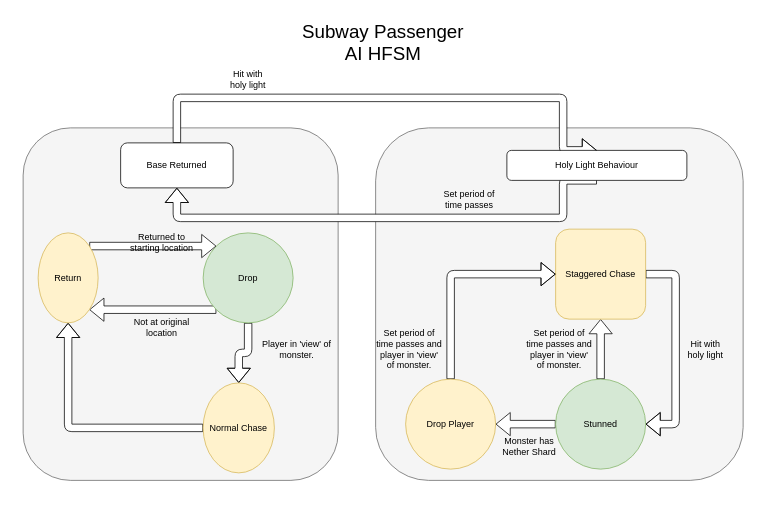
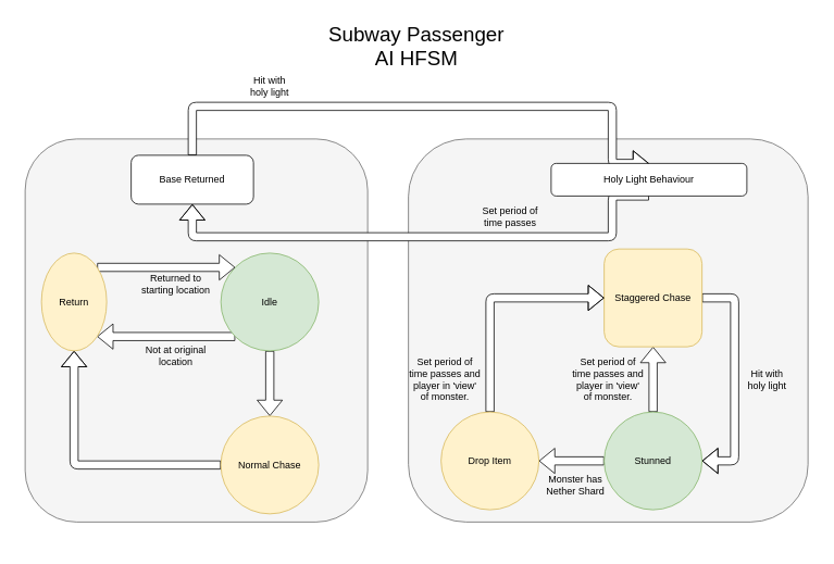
  <mxCell id="0" />
  <mxCell id="1" parent="0" />
  <mxCell id="2" value="" style="rounded=1;whiteSpace=wrap;html=1;shadow=0;strokeColor=none;" vertex="1" parent="1"><mxGeometry x="20" y="20" width="980" height="650" as="geometry" /></mxCell>
  <mxCell id="3" value="" style="rounded=1;whiteSpace=wrap;html=1;shadow=0;fillColor=#f5f5f5;fontColor=#333333;strokeColor=#666666;" vertex="1" parent="1"><mxGeometry x="500" y="170" width="490" height="470" as="geometry" /></mxCell>
  <mxCell id="4" value="" style="rounded=1;whiteSpace=wrap;html=1;shadow=0;fillColor=#f5f5f5;fontColor=#333333;strokeColor=#666666;" vertex="1" parent="1"><mxGeometry x="30" y="170" width="420" height="470" as="geometry" /></mxCell>
  <mxCell id="5" style="edgeStyle=orthogonalEdgeStyle;rounded=1;orthogonalLoop=1;jettySize=auto;html=1;exitX=0.5;exitY=1;exitDx=0;exitDy=0;entryX=0.5;entryY=0;entryDx=0;entryDy=0;shape=flexArrow;fillColor=default;" edge="1" parent="1" source="7" target="9"><mxGeometry relative="1" as="geometry" /></mxCell>
  <mxCell id="6" style="edgeStyle=orthogonalEdgeStyle;shape=flexArrow;rounded=1;orthogonalLoop=1;jettySize=auto;html=1;exitX=0;exitY=1;exitDx=0;exitDy=0;entryX=1;entryY=1;entryDx=0;entryDy=0;fontSize=25;fillColor=default;" edge="1" parent="1" source="7" target="16"><mxGeometry relative="1" as="geometry" /></mxCell>
- <mxCell id="7" value="Drop" style="ellipse;whiteSpace=wrap;html=1;aspect=fixed;shadow=0;fillColor=#d5e8d4;strokeColor=#82b366;" vertex="1" parent="1"><mxGeometry x="270" y="310" width="120" height="120" as="geometry" /></mxCell>
+ <mxCell id="7" value="Idle" style="ellipse;whiteSpace=wrap;html=1;aspect=fixed;shadow=0;fillColor=#d5e8d4;strokeColor=#82b366;" vertex="1" parent="1"><mxGeometry x="270" y="310" width="120" height="120" as="geometry" /></mxCell>
  <mxCell id="8" style="edgeStyle=orthogonalEdgeStyle;shape=flexArrow;rounded=1;orthogonalLoop=1;jettySize=auto;html=1;exitX=0;exitY=0.5;exitDx=0;exitDy=0;entryX=0.5;entryY=1;entryDx=0;entryDy=0;fillColor=default;" edge="1" parent="1" source="9" target="16"><mxGeometry relative="1" as="geometry" /></mxCell>
- <mxCell id="9" value="Normal Chase" style="ellipse;whiteSpace=wrap;html=1;aspect=fixed;shadow=0;fillColor=#fff2cc;strokeColor=#d6b656;" vertex="1" parent="1"><mxGeometry x="270" y="510" width="95" height="120" as="geometry" /></mxCell>
+ <mxCell id="9" value="Normal Chase" style="ellipse;whiteSpace=wrap;html=1;aspect=fixed;shadow=0;fillColor=#fff2cc;strokeColor=#d6b656;" vertex="1" parent="1"><mxGeometry x="270" y="510" width="120" height="120" as="geometry" /></mxCell>
  <mxCell id="10" style="edgeStyle=orthogonalEdgeStyle;shape=flexArrow;rounded=1;orthogonalLoop=1;jettySize=auto;html=1;exitX=0.5;exitY=0;exitDx=0;exitDy=0;entryX=0.5;entryY=1;entryDx=0;entryDy=0;fillColor=default;" edge="1" parent="1" source="12" target="14"><mxGeometry relative="1" as="geometry" /></mxCell>
  <mxCell id="11" style="edgeStyle=orthogonalEdgeStyle;shape=flexArrow;rounded=1;orthogonalLoop=1;jettySize=auto;html=1;exitX=0;exitY=0.5;exitDx=0;exitDy=0;fillColor=default;" edge="1" parent="1" source="12" target="24"><mxGeometry relative="1" as="geometry" /></mxCell>
  <mxCell id="12" value="Stunned" style="ellipse;whiteSpace=wrap;html=1;aspect=fixed;shadow=0;fillColor=#d5e8d4;strokeColor=#82b366;" vertex="1" parent="1"><mxGeometry x="740" y="505" width="120" height="120" as="geometry" /></mxCell>
  <mxCell id="13" style="edgeStyle=orthogonalEdgeStyle;shape=flexArrow;rounded=1;orthogonalLoop=1;jettySize=auto;html=1;exitX=1;exitY=0.5;exitDx=0;exitDy=0;entryX=1;entryY=0.5;entryDx=0;entryDy=0;fillColor=default;" edge="1" parent="1" source="14" target="12"><mxGeometry relative="1" as="geometry"><Array as="points"><mxPoint x="900" y="365" /><mxPoint x="900" y="565" /></Array></mxGeometry></mxCell>
  <mxCell id="14" value="Staggered Chase" style="whiteSpace=wrap;html=1;aspect=fixed;shadow=0;fillColor=#fff2cc;strokeColor=#d6b656;rounded=1;" vertex="1" parent="1"><mxGeometry x="740" y="305" width="120" height="120" as="geometry" /></mxCell>
  <mxCell id="15" style="edgeStyle=orthogonalEdgeStyle;shape=flexArrow;rounded=1;orthogonalLoop=1;jettySize=auto;html=1;exitX=1;exitY=0;exitDx=0;exitDy=0;entryX=0;entryY=0;entryDx=0;entryDy=0;fontSize=25;fillColor=default;" edge="1" parent="1" source="16" target="7"><mxGeometry relative="1" as="geometry" /></mxCell>
  <mxCell id="16" value="Return" style="ellipse;whiteSpace=wrap;html=1;aspect=fixed;shadow=0;fillColor=#fff2cc;strokeColor=#d6b656;" vertex="1" parent="1"><mxGeometry x="50" y="310" width="80" height="120" as="geometry" /></mxCell>
  <mxCell id="17" style="edgeStyle=orthogonalEdgeStyle;shape=flexArrow;rounded=1;orthogonalLoop=1;jettySize=auto;html=1;exitX=0.5;exitY=0;exitDx=0;exitDy=0;entryX=0.5;entryY=0;entryDx=0;entryDy=0;fillColor=default;" edge="1" parent="1" source="18" target="20"><mxGeometry relative="1" as="geometry"><Array as="points"><mxPoint x="235" y="130" /><mxPoint x="750" y="130" /></Array></mxGeometry></mxCell>
  <mxCell id="18" value="Base Returned" style="rounded=1;whiteSpace=wrap;html=1;shadow=0;" vertex="1" parent="1"><mxGeometry x="160" y="190" width="150" height="60" as="geometry" /></mxCell>
  <mxCell id="19" style="edgeStyle=orthogonalEdgeStyle;shape=flexArrow;rounded=1;orthogonalLoop=1;jettySize=auto;html=1;exitX=0.5;exitY=1;exitDx=0;exitDy=0;entryX=0.5;entryY=1;entryDx=0;entryDy=0;fillColor=default;" edge="1" parent="1" source="20" target="18"><mxGeometry relative="1" as="geometry"><Array as="points"><mxPoint x="750" y="290" /><mxPoint x="235" y="290" /></Array></mxGeometry></mxCell>
  <mxCell id="20" value="Holy Light Behaviour" style="rounded=1;whiteSpace=wrap;html=1;shadow=0;" vertex="1" parent="1"><mxGeometry x="675" y="200" width="240" height="40" as="geometry" /></mxCell>
- <mxCell id="21" value="Returned to starting location" style="text;html=1;strokeColor=none;fillColor=none;align=center;verticalAlign=middle;whiteSpace=wrap;rounded=0;shadow=0;" vertex="1" parent="1"><mxGeometry x="170" y="308" width="90" height="30" as="geometry" /></mxCell>
- <mxCell id="22" value="Player in 'view' of monster." style="text;html=1;strokeColor=none;fillColor=none;align=center;verticalAlign=middle;whiteSpace=wrap;rounded=0;shadow=0;" vertex="1" parent="1"><mxGeometry x="340" y="450" width="110" height="30" as="geometry" /></mxCell>
+ <mxCell id="21" value="Returned to starting location" style="text;html=1;strokeColor=none;fillColor=none;align=center;verticalAlign=middle;whiteSpace=wrap;rounded=0;shadow=0;" vertex="1" parent="1"><mxGeometry x="170" y="333" width="90" height="30" as="geometry" /></mxCell>
  <mxCell id="23" style="edgeStyle=orthogonalEdgeStyle;shape=flexArrow;rounded=1;orthogonalLoop=1;jettySize=auto;html=1;exitX=0.5;exitY=0;exitDx=0;exitDy=0;entryX=0;entryY=0.5;entryDx=0;entryDy=0;fillColor=default;" edge="1" parent="1" source="24" target="14"><mxGeometry relative="1" as="geometry" /></mxCell>
- <mxCell id="24" value="Drop Player" style="ellipse;whiteSpace=wrap;html=1;aspect=fixed;shadow=0;fillColor=#fff2cc;strokeColor=#d6b656;" vertex="1" parent="1"><mxGeometry x="540" y="505" width="120" height="120" as="geometry" /></mxCell>
+ <mxCell id="24" value="Drop Item" style="ellipse;whiteSpace=wrap;html=1;aspect=fixed;shadow=0;fillColor=#fff2cc;strokeColor=#d6b656;" vertex="1" parent="1"><mxGeometry x="540" y="505" width="120" height="120" as="geometry" /></mxCell>
  <mxCell id="25" value="Hit with holy light" style="text;html=1;strokeColor=none;fillColor=none;align=center;verticalAlign=middle;whiteSpace=wrap;rounded=0;shadow=0;" vertex="1" parent="1"><mxGeometry x="910" y="450" width="60" height="30" as="geometry" /></mxCell>
  <mxCell id="26" value="Set period of time passes and player in 'view' of monster." style="text;html=1;strokeColor=none;fillColor=none;align=center;verticalAlign=middle;whiteSpace=wrap;rounded=0;shadow=0;" vertex="1" parent="1"><mxGeometry x="500" y="430" width="90" height="70" as="geometry" /></mxCell>
  <mxCell id="27" value="Monster has Nether Shard" style="text;html=1;strokeColor=none;fillColor=none;align=center;verticalAlign=middle;whiteSpace=wrap;rounded=0;shadow=0;" vertex="1" parent="1"><mxGeometry x="660" y="580" width="90" height="30" as="geometry" /></mxCell>
  <mxCell id="28" value="Set period of time passes and player in 'view' of monster." style="text;html=1;strokeColor=none;fillColor=none;align=center;verticalAlign=middle;whiteSpace=wrap;rounded=0;shadow=0;" vertex="1" parent="1"><mxGeometry x="700" y="430" width="90" height="70" as="geometry" /></mxCell>
  <mxCell id="29" value="Hit with holy light" style="text;html=1;strokeColor=none;fillColor=none;align=center;verticalAlign=middle;whiteSpace=wrap;rounded=0;shadow=0;" vertex="1" parent="1"><mxGeometry x="300" width="60" height="30" as="geometry" y="90" /></mxCell>
  <mxCell id="30" value="Set period of time passes" style="text;html=1;strokeColor=none;fillColor=none;align=center;verticalAlign=middle;whiteSpace=wrap;rounded=0;shadow=0;" vertex="1" parent="1"><mxGeometry x="580" y="250" width="90" height="30" as="geometry" /></mxCell>
  <mxCell id="31" value="Subway Passenger AI HFSM" style="text;html=1;strokeColor=none;fillColor=none;align=center;verticalAlign=middle;whiteSpace=wrap;rounded=0;shadow=0;fontSize=25;" vertex="1" parent="1"><mxGeometry x="390" y="40" width="240" height="30" as="geometry" /></mxCell>
  <mxCell id="32" value="Not at original location" style="text;html=1;strokeColor=none;fillColor=none;align=center;verticalAlign=middle;whiteSpace=wrap;rounded=0;shadow=0;" vertex="1" parent="1"><mxGeometry x="170" y="421" width="90" height="30" as="geometry" /></mxCell>
